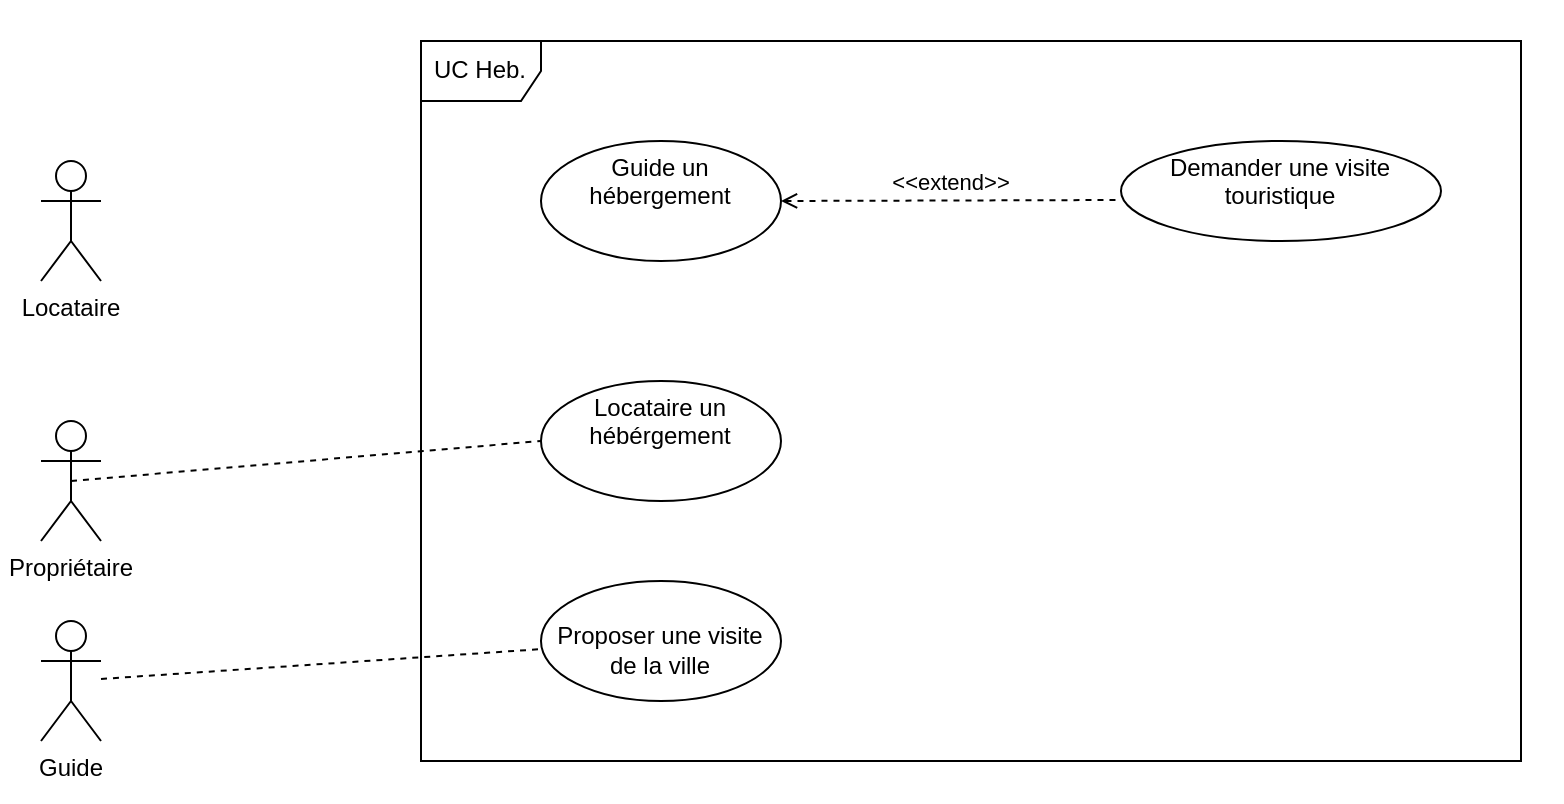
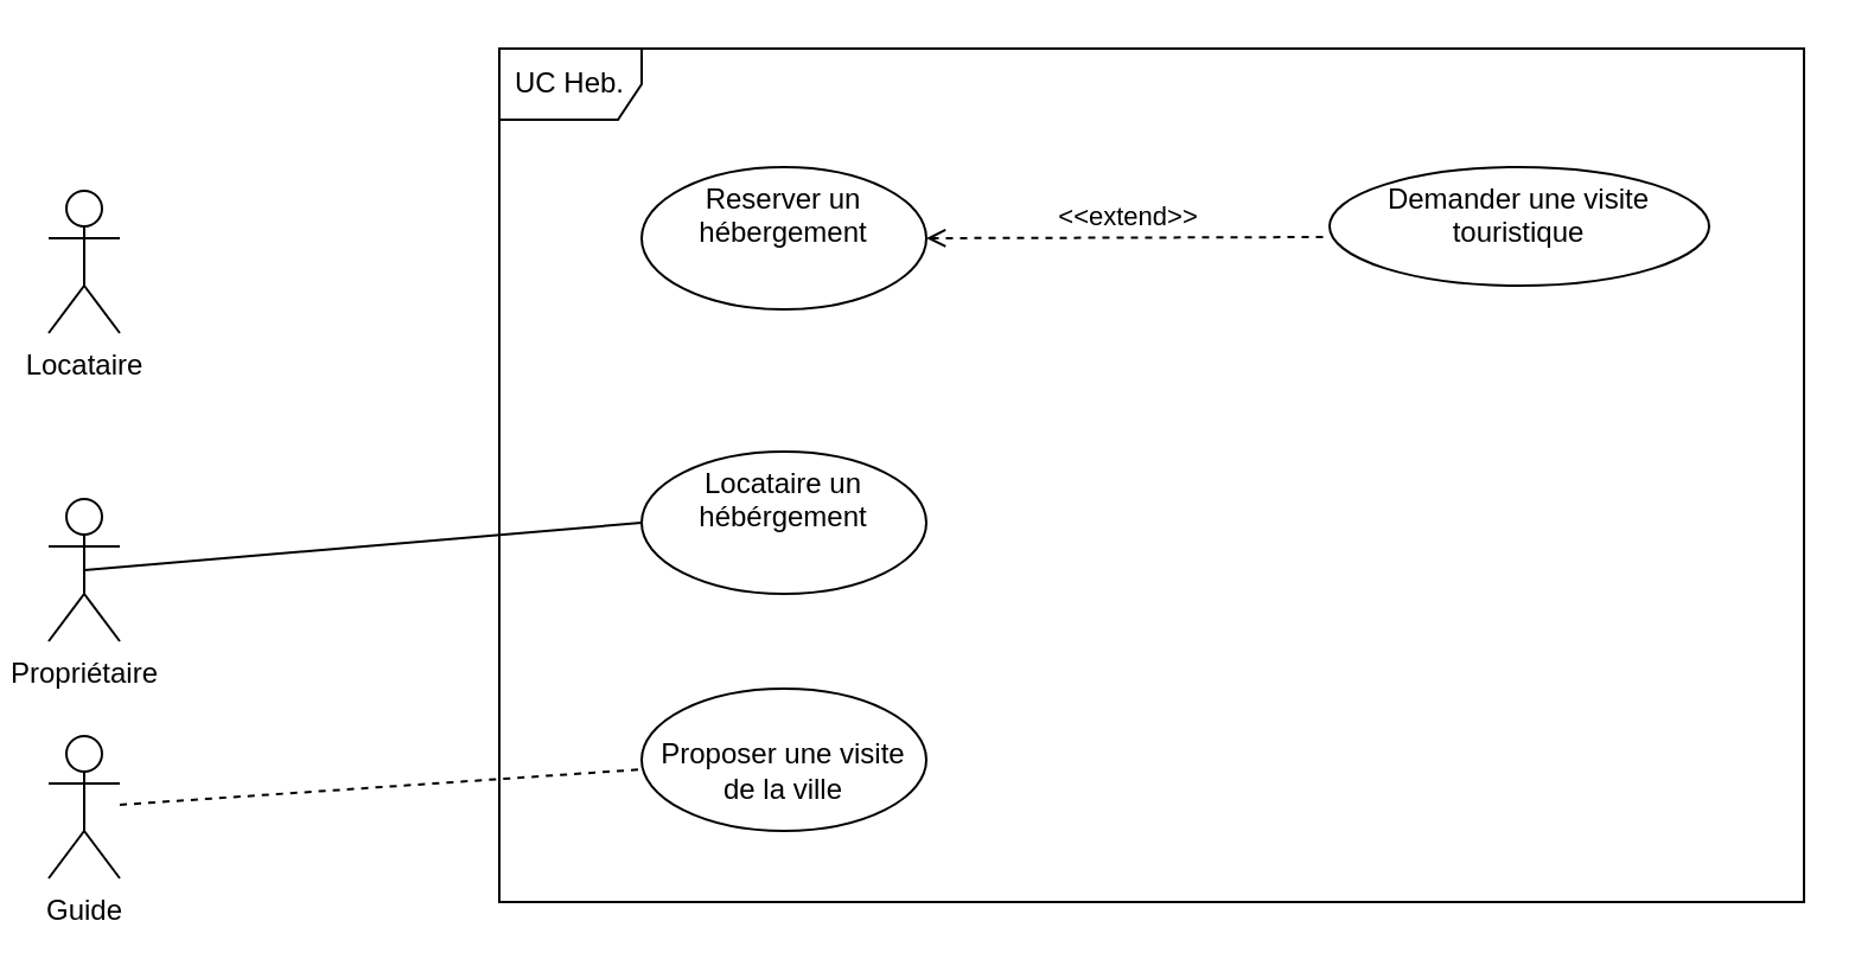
  <mxCell id="0" />
  <mxCell id="1" parent="0" />
  <mxCell id="2" value="Locataire" style="shape=umlActor;verticalLabelPosition=bottom;verticalAlign=top;html=1;" parent="1" vertex="1"><mxGeometry x="20" y="80" width="30" height="60" as="geometry" /></mxCell>
  <mxCell id="3" value="" style="rounded=0;orthogonalLoop=1;jettySize=auto;html=1;endArrow=none;endFill=0;dashed=1;" parent="1" source="4" target="7" edge="1"><mxGeometry relative="1" as="geometry" /></mxCell>
  <mxCell id="4" value="Guide" style="shape=umlActor;html=1;verticalLabelPosition=bottom;verticalAlign=top;align=center;" parent="1" vertex="1"><mxGeometry x="20" y="310" width="30" height="60" as="geometry" /></mxCell>
  <mxCell id="5" value="UC Heb." style="shape=umlFrame;whiteSpace=wrap;html=1;" parent="1" vertex="1"><mxGeometry x="210" y="20" width="550" height="360" as="geometry" /></mxCell>
- <mxCell id="6" value="Guide un hébergement" style="ellipse;whiteSpace=wrap;html=1;verticalAlign=top;" parent="1" vertex="1"><mxGeometry x="270" y="70" width="120" height="60" as="geometry" /></mxCell>
+ <mxCell id="6" value="Reserver un hébergement" style="ellipse;whiteSpace=wrap;html=1;verticalAlign=top;" parent="1" vertex="1"><mxGeometry x="270" y="70" width="120" height="60" as="geometry" /></mxCell>
  <mxCell id="7" value="&lt;div&gt;&lt;br&gt;&lt;/div&gt;&lt;div&gt;Proposer une visite de la ville&lt;br&gt;&lt;/div&gt;" style="ellipse;whiteSpace=wrap;html=1;verticalAlign=top;" parent="1" vertex="1"><mxGeometry x="270" y="290" width="120" height="60" as="geometry" /></mxCell>
  <mxCell id="8" value="Locataire un hébérgement" style="ellipse;whiteSpace=wrap;html=1;verticalAlign=top;" parent="1" vertex="1"><mxGeometry x="270" y="190" width="120" height="60" as="geometry" /></mxCell>
- <mxCell id="9" value="" style="html=1;endArrow=none;elbow=vertical;entryX=0;entryY=0.5;entryDx=0;entryDy=0;exitX=0.5;exitY=0.5;exitDx=0;exitDy=0;exitPerimeter=0;rounded=0;dashed=1;" parent="1" source="10" target="8" edge="1"><mxGeometry width="160" relative="1" as="geometry"><mxPoint x="240" y="150" as="sourcePoint" /><mxPoint x="400" y="150" as="targetPoint" /></mxGeometry></mxCell>
+ <mxCell id="9" value="" style="html=1;endArrow=none;elbow=vertical;entryX=0;entryY=0.5;entryDx=0;entryDy=0;exitX=0.5;exitY=0.5;exitDx=0;exitDy=0;exitPerimeter=0;rounded=0;" parent="1" source="10" target="8" edge="1"><mxGeometry width="160" relative="1" as="geometry"><mxPoint x="240" y="150" as="sourcePoint" /><mxPoint x="400" y="150" as="targetPoint" /></mxGeometry></mxCell>
  <mxCell id="10" value="Propriétaire" style="shape=umlActor;verticalLabelPosition=bottom;verticalAlign=top;html=1;" parent="1" vertex="1"><mxGeometry x="20" y="210" width="30" height="60" as="geometry" /></mxCell>
  <mxCell id="11" value="Demander une visite touristique" style="ellipse;whiteSpace=wrap;html=1;verticalAlign=top;" parent="1" vertex="1"><mxGeometry x="560" y="70" width="160" height="50" as="geometry" /></mxCell>
  <mxCell id="12" value="&amp;lt;&amp;lt;extend&amp;gt;&amp;gt;" style="html=1;verticalAlign=bottom;labelBackgroundColor=none;endArrow=none;endFill=0;dashed=1;exitX=1;exitY=0.5;exitDx=0;exitDy=0;startArrow=open;startFill=0;" parent="1" source="6" edge="1"><mxGeometry width="160" relative="1" as="geometry"><mxPoint x="400" y="99.5" as="sourcePoint" /><mxPoint x="560" y="99.5" as="targetPoint" /></mxGeometry></mxCell>
